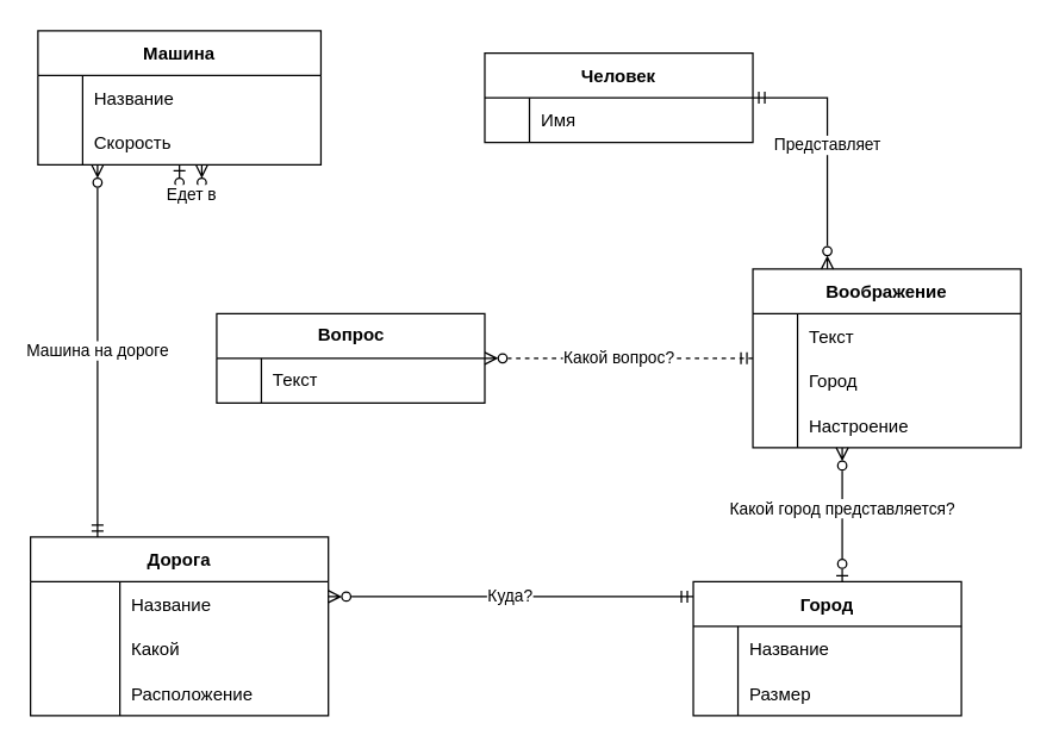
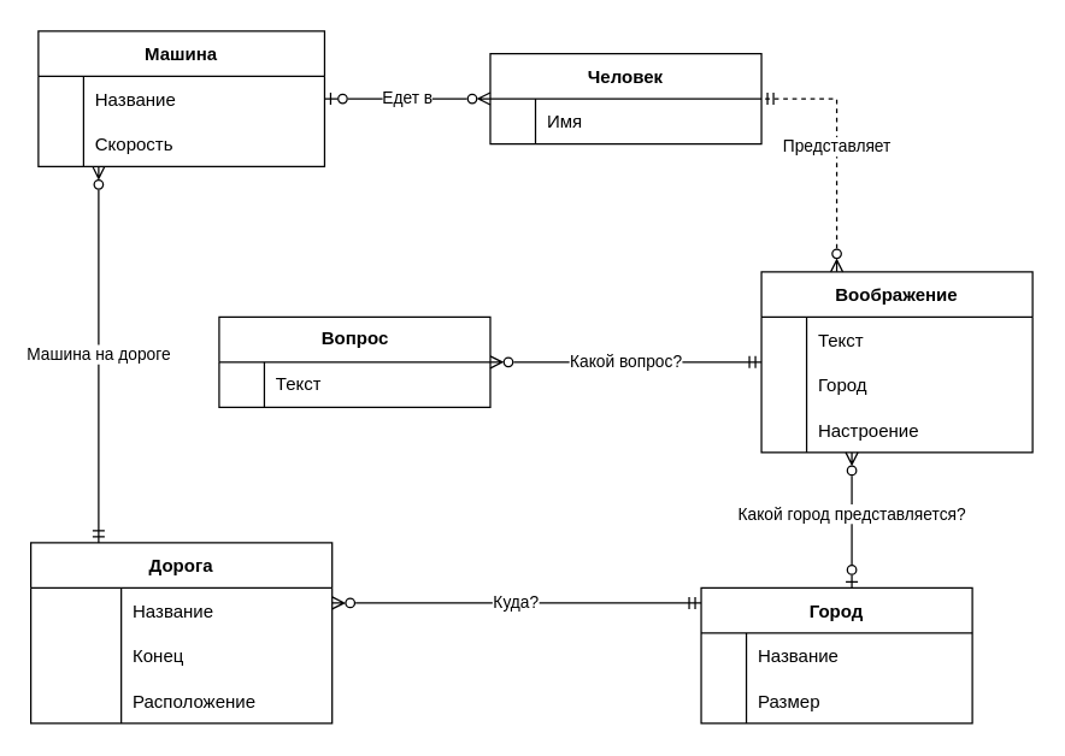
  <mxCell id="0" />
  <mxCell id="1" parent="0" />
  <mxCell id="2" value="Куда?" style="edgeStyle=orthogonalEdgeStyle;rounded=0;orthogonalLoop=1;jettySize=auto;html=1;startArrow=ERmandOne;startFill=0;endArrow=ERzeroToMany;endFill=0;" parent="1" source="3" target="32" edge="1"><mxGeometry relative="1" as="geometry"><Array as="points"><mxPoint x="345" y="400" /><mxPoint x="345" y="400" /></Array></mxGeometry></mxCell>
  <mxCell id="3" value="Город" style="shape=table;startSize=30;container=1;collapsible=1;childLayout=tableLayout;fixedRows=1;rowLines=0;fontStyle=1;align=center;resizeLast=1;" parent="1" vertex="1"><mxGeometry x="465" y="390" width="180" height="90" as="geometry" /></mxCell>
  <mxCell id="4" value="" style="shape=tableRow;horizontal=0;startSize=0;swimlaneHead=0;swimlaneBody=0;fillColor=none;collapsible=0;dropTarget=0;points=[[0,0.5],[1,0.5]];portConstraint=eastwest;top=0;left=0;right=0;bottom=0;" parent="3" vertex="1"><mxGeometry y="30" width="180" height="30" as="geometry" /></mxCell>
  <mxCell id="5" value="" style="shape=partialRectangle;connectable=0;fillColor=none;top=0;left=0;bottom=0;right=0;editable=1;overflow=hidden;" parent="4" vertex="1"><mxGeometry width="30" height="30" as="geometry"><mxRectangle width="30" height="30" as="alternateBounds" /></mxGeometry></mxCell>
  <mxCell id="6" value="Название" style="shape=partialRectangle;connectable=0;fillColor=none;top=0;left=0;bottom=0;right=0;align=left;spacingLeft=6;overflow=hidden;" parent="4" vertex="1"><mxGeometry x="30" width="150" height="30" as="geometry"><mxRectangle width="150" height="30" as="alternateBounds" /></mxGeometry></mxCell>
  <mxCell id="7" value="" style="shape=tableRow;horizontal=0;startSize=0;swimlaneHead=0;swimlaneBody=0;fillColor=none;collapsible=0;dropTarget=0;points=[[0,0.5],[1,0.5]];portConstraint=eastwest;top=0;left=0;right=0;bottom=0;" parent="3" vertex="1"><mxGeometry y="60" width="180" height="30" as="geometry" /></mxCell>
  <mxCell id="8" value="" style="shape=partialRectangle;connectable=0;fillColor=none;top=0;left=0;bottom=0;right=0;editable=1;overflow=hidden;" parent="7" vertex="1"><mxGeometry width="30" height="30" as="geometry"><mxRectangle width="30" height="30" as="alternateBounds" /></mxGeometry></mxCell>
  <mxCell id="9" value="Размер" style="shape=partialRectangle;connectable=0;fillColor=none;top=0;left=0;bottom=0;right=0;align=left;spacingLeft=6;overflow=hidden;" parent="7" vertex="1"><mxGeometry x="30" width="150" height="30" as="geometry"><mxRectangle width="150" height="30" as="alternateBounds" /></mxGeometry></mxCell>
  <mxCell id="10" value="Машина" style="shape=table;startSize=30;container=1;collapsible=1;childLayout=tableLayout;fixedRows=1;rowLines=0;fontStyle=1;align=center;resizeLast=1;" parent="1" vertex="1"><mxGeometry x="25" y="20" width="190.0" height="90" as="geometry" /></mxCell>
  <mxCell id="11" value="" style="shape=tableRow;horizontal=0;startSize=0;swimlaneHead=0;swimlaneBody=0;fillColor=none;collapsible=0;dropTarget=0;points=[[0,0.5],[1,0.5]];portConstraint=eastwest;top=0;left=0;right=0;bottom=0;" parent="10" vertex="1"><mxGeometry y="30" width="190.0" height="30" as="geometry" /></mxCell>
  <mxCell id="12" value="" style="shape=partialRectangle;connectable=0;fillColor=none;top=0;left=0;bottom=0;right=0;editable=1;overflow=hidden;" parent="11" vertex="1"><mxGeometry width="30" height="30" as="geometry"><mxRectangle width="30" height="30" as="alternateBounds" /></mxGeometry></mxCell>
  <mxCell id="13" value="Название" style="shape=partialRectangle;connectable=0;fillColor=none;top=0;left=0;bottom=0;right=0;align=left;spacingLeft=6;overflow=hidden;" parent="11" vertex="1"><mxGeometry x="30" width="160.0" height="30" as="geometry"><mxRectangle width="160.0" height="30" as="alternateBounds" /></mxGeometry></mxCell>
  <mxCell id="14" style="shape=tableRow;horizontal=0;startSize=0;swimlaneHead=0;swimlaneBody=0;fillColor=none;collapsible=0;dropTarget=0;points=[[0,0.5],[1,0.5]];portConstraint=eastwest;top=0;left=0;right=0;bottom=0;" parent="10" vertex="1"><mxGeometry y="60" width="190.0" height="30" as="geometry" /></mxCell>
  <mxCell id="15" style="shape=partialRectangle;connectable=0;fillColor=none;top=0;left=0;bottom=0;right=0;editable=1;overflow=hidden;" parent="14" vertex="1"><mxGeometry width="30" height="30" as="geometry"><mxRectangle width="30" height="30" as="alternateBounds" /></mxGeometry></mxCell>
  <mxCell id="16" value="Скорость" style="shape=partialRectangle;connectable=0;fillColor=none;top=0;left=0;bottom=0;right=0;align=left;spacingLeft=6;overflow=hidden;" parent="14" vertex="1"><mxGeometry x="30" width="160.0" height="30" as="geometry"><mxRectangle width="160.0" height="30" as="alternateBounds" /></mxGeometry></mxCell>
  <mxCell id="17" value="Человек" style="shape=table;startSize=30;container=1;collapsible=1;childLayout=tableLayout;fixedRows=1;rowLines=0;fontStyle=1;align=center;resizeLast=1;" parent="1" vertex="1"><mxGeometry x="325" y="35" width="180" height="60" as="geometry" /></mxCell>
  <mxCell id="18" value="" style="shape=tableRow;horizontal=0;startSize=0;swimlaneHead=0;swimlaneBody=0;fillColor=none;collapsible=0;dropTarget=0;points=[[0,0.5],[1,0.5]];portConstraint=eastwest;top=0;left=0;right=0;bottom=0;" parent="17" vertex="1"><mxGeometry y="30" width="180" height="30" as="geometry" /></mxCell>
  <mxCell id="19" value="" style="shape=partialRectangle;connectable=0;fillColor=none;top=0;left=0;bottom=0;right=0;editable=1;overflow=hidden;" parent="18" vertex="1"><mxGeometry width="30" height="30" as="geometry"><mxRectangle width="30" height="30" as="alternateBounds" /></mxGeometry></mxCell>
  <mxCell id="20" value="Имя" style="shape=partialRectangle;connectable=0;fillColor=none;top=0;left=0;bottom=0;right=0;align=left;spacingLeft=6;overflow=hidden;" parent="18" vertex="1"><mxGeometry x="30" width="150" height="30" as="geometry"><mxRectangle width="150" height="30" as="alternateBounds" /></mxGeometry></mxCell>
- <mxCell id="21" value="Какой вопрос?" style="edgeStyle=orthogonalEdgeStyle;rounded=0;orthogonalLoop=1;jettySize=auto;html=1;startArrow=ERmandOne;startFill=0;endArrow=ERzeroToMany;endFill=0;dashed=1;" parent="1" source="22" target="46" edge="1"><mxGeometry x="0.004" relative="1" as="geometry"><mxPoint as="offset" /></mxGeometry></mxCell>
+ <mxCell id="21" value="Какой вопрос?" style="edgeStyle=orthogonalEdgeStyle;rounded=0;orthogonalLoop=1;jettySize=auto;html=1;startArrow=ERmandOne;startFill=0;endArrow=ERzeroToMany;endFill=0;" parent="1" source="22" target="46" edge="1"><mxGeometry x="0.004" relative="1" as="geometry"><mxPoint as="offset" /></mxGeometry></mxCell>
  <mxCell id="22" value="Воображение" style="shape=table;startSize=30;container=1;collapsible=1;childLayout=tableLayout;fixedRows=1;rowLines=0;fontStyle=1;align=center;resizeLast=1;" parent="1" vertex="1"><mxGeometry x="505" y="180" width="180" height="120" as="geometry" /></mxCell>
  <mxCell id="23" value="" style="shape=tableRow;horizontal=0;startSize=0;swimlaneHead=0;swimlaneBody=0;fillColor=none;collapsible=0;dropTarget=0;points=[[0,0.5],[1,0.5]];portConstraint=eastwest;top=0;left=0;right=0;bottom=0;" parent="22" vertex="1"><mxGeometry y="30" width="180" height="30" as="geometry" /></mxCell>
  <mxCell id="24" value="" style="shape=partialRectangle;connectable=0;fillColor=none;top=0;left=0;bottom=0;right=0;editable=1;overflow=hidden;" parent="23" vertex="1"><mxGeometry width="30" height="30" as="geometry"><mxRectangle width="30" height="30" as="alternateBounds" /></mxGeometry></mxCell>
  <mxCell id="25" value="Текст" style="shape=partialRectangle;connectable=0;fillColor=none;top=0;left=0;bottom=0;right=0;align=left;spacingLeft=6;overflow=hidden;" parent="23" vertex="1"><mxGeometry x="30" width="150" height="30" as="geometry"><mxRectangle width="150" height="30" as="alternateBounds" /></mxGeometry></mxCell>
  <mxCell id="26" style="shape=tableRow;horizontal=0;startSize=0;swimlaneHead=0;swimlaneBody=0;fillColor=none;collapsible=0;dropTarget=0;points=[[0,0.5],[1,0.5]];portConstraint=eastwest;top=0;left=0;right=0;bottom=0;" parent="22" vertex="1"><mxGeometry y="60" width="180" height="30" as="geometry" /></mxCell>
  <mxCell id="27" value="" style="shape=partialRectangle;connectable=0;fillColor=none;top=0;left=0;bottom=0;right=0;editable=1;overflow=hidden;" parent="26" vertex="1"><mxGeometry width="30" height="30" as="geometry"><mxRectangle width="30" height="30" as="alternateBounds" /></mxGeometry></mxCell>
  <mxCell id="28" value="Город" style="shape=partialRectangle;connectable=0;fillColor=none;top=0;left=0;bottom=0;right=0;align=left;spacingLeft=6;overflow=hidden;" parent="26" vertex="1"><mxGeometry x="30" width="150" height="30" as="geometry"><mxRectangle width="150" height="30" as="alternateBounds" /></mxGeometry></mxCell>
  <mxCell id="29" style="shape=tableRow;horizontal=0;startSize=0;swimlaneHead=0;swimlaneBody=0;fillColor=none;collapsible=0;dropTarget=0;points=[[0,0.5],[1,0.5]];portConstraint=eastwest;top=0;left=0;right=0;bottom=0;" parent="22" vertex="1"><mxGeometry y="90" width="180" height="30" as="geometry" /></mxCell>
  <mxCell id="30" value="" style="shape=partialRectangle;connectable=0;fillColor=none;top=0;left=0;bottom=0;right=0;editable=1;overflow=hidden;" parent="29" vertex="1"><mxGeometry width="30" height="30" as="geometry"><mxRectangle width="30" height="30" as="alternateBounds" /></mxGeometry></mxCell>
  <mxCell id="31" value="Настроение" style="shape=partialRectangle;connectable=0;fillColor=none;top=0;left=0;bottom=0;right=0;align=left;spacingLeft=6;overflow=hidden;" parent="29" vertex="1"><mxGeometry x="30" width="150" height="30" as="geometry"><mxRectangle width="150" height="30" as="alternateBounds" /></mxGeometry></mxCell>
  <mxCell id="32" value="Дорога" style="shape=table;startSize=30;container=1;collapsible=1;childLayout=tableLayout;fixedRows=1;rowLines=0;fontStyle=1;align=center;resizeLast=1;" parent="1" vertex="1"><mxGeometry x="20" y="360" width="200" height="120" as="geometry" /></mxCell>
  <mxCell id="33" style="shape=tableRow;horizontal=0;startSize=0;swimlaneHead=0;swimlaneBody=0;fillColor=none;collapsible=0;dropTarget=0;points=[[0,0.5],[1,0.5]];portConstraint=eastwest;top=0;left=0;right=0;bottom=0;" parent="32" vertex="1"><mxGeometry y="30" width="200" height="30" as="geometry" /></mxCell>
  <mxCell id="34" style="shape=partialRectangle;connectable=0;fillColor=none;top=0;left=0;bottom=0;right=0;editable=1;overflow=hidden;" parent="33" vertex="1"><mxGeometry width="60" height="30" as="geometry"><mxRectangle width="60" height="30" as="alternateBounds" /></mxGeometry></mxCell>
  <mxCell id="35" value="Название" style="shape=partialRectangle;connectable=0;fillColor=none;top=0;left=0;bottom=0;right=0;align=left;spacingLeft=6;overflow=hidden;" parent="33" vertex="1"><mxGeometry x="60" width="140" height="30" as="geometry"><mxRectangle width="140" height="30" as="alternateBounds" /></mxGeometry></mxCell>
  <mxCell id="36" value="" style="shape=tableRow;horizontal=0;startSize=0;swimlaneHead=0;swimlaneBody=0;fillColor=none;collapsible=0;dropTarget=0;points=[[0,0.5],[1,0.5]];portConstraint=eastwest;top=0;left=0;right=0;bottom=0;" parent="32" vertex="1"><mxGeometry y="60" width="200" height="30" as="geometry" /></mxCell>
  <mxCell id="37" value="" style="shape=partialRectangle;connectable=0;fillColor=none;top=0;left=0;bottom=0;right=0;editable=1;overflow=hidden;" parent="36" vertex="1"><mxGeometry width="60" height="30" as="geometry"><mxRectangle width="60" height="30" as="alternateBounds" /></mxGeometry></mxCell>
- <mxCell id="38" value="Какой" style="shape=partialRectangle;connectable=0;fillColor=none;top=0;left=0;bottom=0;right=0;align=left;spacingLeft=6;overflow=hidden;" parent="36" vertex="1"><mxGeometry x="60" width="140" height="30" as="geometry"><mxRectangle width="140" height="30" as="alternateBounds" /></mxGeometry></mxCell>
+ <mxCell id="38" value="Конец" style="shape=partialRectangle;connectable=0;fillColor=none;top=0;left=0;bottom=0;right=0;align=left;spacingLeft=6;overflow=hidden;" parent="36" vertex="1"><mxGeometry x="60" width="140" height="30" as="geometry"><mxRectangle width="140" height="30" as="alternateBounds" /></mxGeometry></mxCell>
  <mxCell id="39" style="shape=tableRow;horizontal=0;startSize=0;swimlaneHead=0;swimlaneBody=0;fillColor=none;collapsible=0;dropTarget=0;points=[[0,0.5],[1,0.5]];portConstraint=eastwest;top=0;left=0;right=0;bottom=0;" parent="32" vertex="1"><mxGeometry y="90" width="200" height="30" as="geometry" /></mxCell>
  <mxCell id="40" style="shape=partialRectangle;connectable=0;fillColor=none;top=0;left=0;bottom=0;right=0;editable=1;overflow=hidden;" parent="39" vertex="1"><mxGeometry width="60" height="30" as="geometry"><mxRectangle width="60" height="30" as="alternateBounds" /></mxGeometry></mxCell>
  <mxCell id="41" value="Расположение" style="shape=partialRectangle;connectable=0;fillColor=none;top=0;left=0;bottom=0;right=0;align=left;spacingLeft=6;overflow=hidden;" parent="39" vertex="1"><mxGeometry x="60" width="140" height="30" as="geometry"><mxRectangle width="140" height="30" as="alternateBounds" /></mxGeometry></mxCell>
  <mxCell id="42" value="Машина на дороге" style="edgeStyle=orthogonalEdgeStyle;rounded=0;jumpStyle=none;orthogonalLoop=1;jettySize=auto;html=1;startArrow=ERmandOne;startFill=0;endArrow=ERzeroToMany;endFill=0;" parent="1" source="32" target="10" edge="1"><mxGeometry relative="1" as="geometry"><mxPoint x="215" y="375" as="sourcePoint" /><Array as="points"><mxPoint x="65" y="310" /><mxPoint x="65" y="310" /></Array></mxGeometry></mxCell>
- <mxCell id="43" value="Представляет" style="edgeStyle=orthogonalEdgeStyle;rounded=0;jumpStyle=none;orthogonalLoop=1;jettySize=auto;html=1;startArrow=ERzeroToMany;startFill=0;endArrow=ERmandOne;endFill=0;" parent="1" source="22" target="17" edge="1"><mxGeometry relative="1" as="geometry"><mxPoint x="605" y="305" as="sourcePoint" /><mxPoint x="485" y="165" as="targetPoint" /><Array as="points"><mxPoint x="555" y="160" /><mxPoint x="555" y="160" /></Array></mxGeometry></mxCell>
+ <mxCell id="43" value="Представляет" style="edgeStyle=orthogonalEdgeStyle;rounded=0;jumpStyle=none;orthogonalLoop=1;jettySize=auto;html=1;startArrow=ERzeroToMany;startFill=0;endArrow=ERmandOne;endFill=0;dashed=1;" parent="1" source="22" target="17" edge="1"><mxGeometry relative="1" as="geometry"><mxPoint x="605" y="305" as="sourcePoint" /><mxPoint x="485" y="165" as="targetPoint" /><Array as="points"><mxPoint x="555" y="160" /><mxPoint x="555" y="160" /></Array></mxGeometry></mxCell>
  <mxCell id="44" value="Какой город представляется?" style="edgeStyle=orthogonalEdgeStyle;rounded=0;jumpStyle=none;orthogonalLoop=1;jettySize=auto;html=1;startArrow=ERzeroToMany;startFill=0;endArrow=ERzeroToOne;endFill=0;" parent="1" source="22" target="3" edge="1"><mxGeometry x="-0.097" relative="1" as="geometry"><mxPoint x="605" y="305" as="sourcePoint" /><Array as="points"><mxPoint x="565" y="340" /><mxPoint x="565" y="340" /></Array><mxPoint as="offset" /></mxGeometry></mxCell>
- <mxCell id="45" value="Едет в" style="edgeStyle=orthogonalEdgeStyle;rounded=0;jumpStyle=none;orthogonalLoop=1;jettySize=auto;html=1;startArrow=ERzeroToOne;startFill=0;endArrow=ERzeroToMany;endFill=0;" parent="1" source="10" target="16" edge="1"><mxGeometry relative="1" as="geometry"><mxPoint x="215" y="185" as="sourcePoint" /><mxPoint x="305" y="165" as="targetPoint" /></mxGeometry></mxCell>
+ <mxCell id="45" value="Едет в" style="edgeStyle=orthogonalEdgeStyle;rounded=0;jumpStyle=none;orthogonalLoop=1;jettySize=auto;html=1;startArrow=ERzeroToOne;startFill=0;endArrow=ERzeroToMany;endFill=0;" parent="1" source="10" target="17" edge="1"><mxGeometry relative="1" as="geometry"><mxPoint x="215" y="185" as="sourcePoint" /><mxPoint x="305" y="165" as="targetPoint" /></mxGeometry></mxCell>
  <mxCell id="46" value="Вопрос" style="shape=table;startSize=30;container=1;collapsible=1;childLayout=tableLayout;fixedRows=1;rowLines=0;fontStyle=1;align=center;resizeLast=1;html=1;" parent="1" vertex="1"><mxGeometry x="145" y="210" width="180" height="60" as="geometry" /></mxCell>
  <mxCell id="47" value="" style="shape=tableRow;horizontal=0;startSize=0;swimlaneHead=0;swimlaneBody=0;fillColor=none;collapsible=0;dropTarget=0;points=[[0,0.5],[1,0.5]];portConstraint=eastwest;top=0;left=0;right=0;bottom=0;" parent="46" vertex="1"><mxGeometry y="30" width="180" height="30" as="geometry" /></mxCell>
  <mxCell id="48" value="" style="shape=partialRectangle;connectable=0;fillColor=none;top=0;left=0;bottom=0;right=0;editable=1;overflow=hidden;whiteSpace=wrap;html=1;" parent="47" vertex="1"><mxGeometry width="30" height="30" as="geometry"><mxRectangle width="30" height="30" as="alternateBounds" /></mxGeometry></mxCell>
  <mxCell id="49" value="Текст" style="shape=partialRectangle;connectable=0;fillColor=none;top=0;left=0;bottom=0;right=0;align=left;spacingLeft=6;overflow=hidden;whiteSpace=wrap;html=1;" parent="47" vertex="1"><mxGeometry x="30" width="150" height="30" as="geometry"><mxRectangle width="150" height="30" as="alternateBounds" /></mxGeometry></mxCell>
